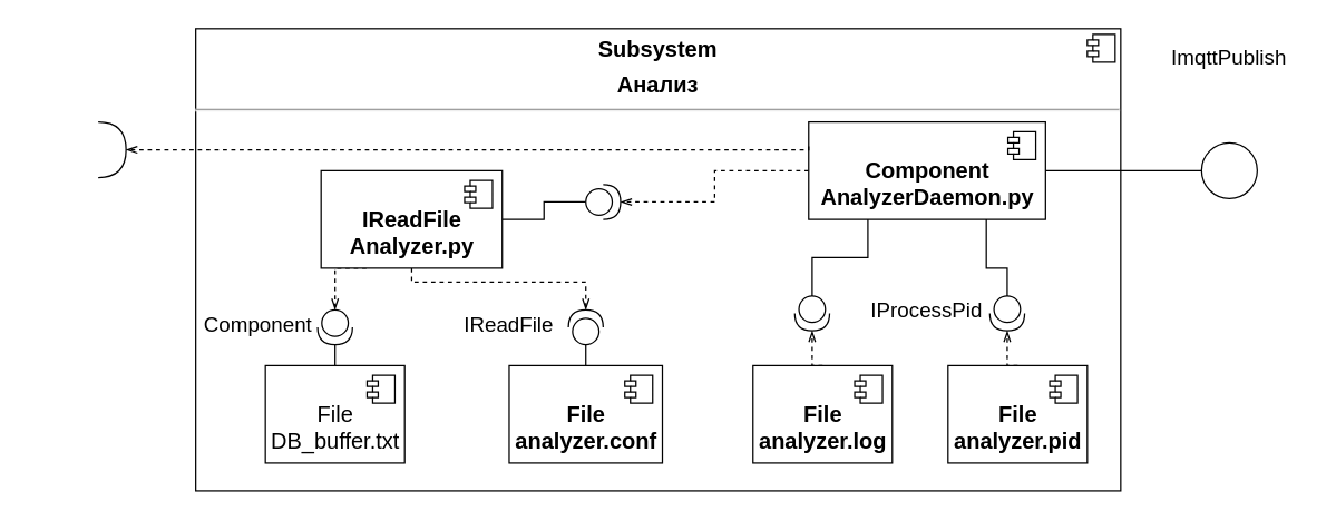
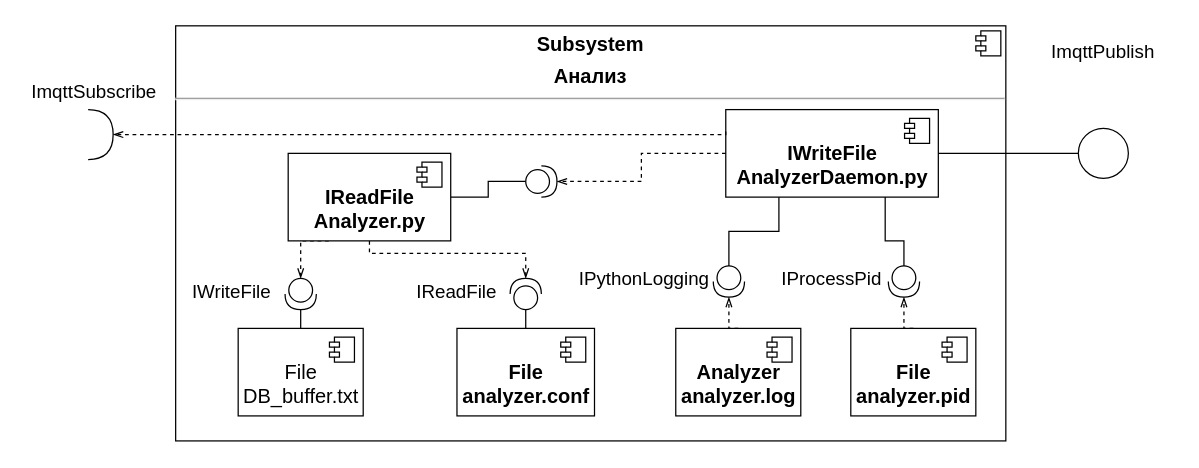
  <mxCell id="0" />
  <mxCell id="1" parent="0" />
  <mxCell id="2" value="&lt;p style=&quot;margin: 6px 0px 0px ; text-align: center ; font-size: 16px&quot;&gt;&lt;b&gt;&lt;font style=&quot;font-size: 16px&quot;&gt;Subsystem&lt;/font&gt;&lt;/b&gt;&lt;/p&gt;&lt;p style=&quot;margin: 6px 0px 0px ; text-align: center ; font-size: 16px&quot;&gt;&lt;b&gt;Анализ&lt;/b&gt;&lt;/p&gt;&lt;hr style=&quot;font-size: 16px&quot;&gt;&lt;p style=&quot;margin: 0px 0px 0px 8px ; font-size: 16px&quot;&gt;&lt;br&gt;&lt;/p&gt;" style="align=left;overflow=fill;html=1;dropTarget=0;" vertex="1" parent="1"><mxGeometry x="140" y="20" width="664" height="332" as="geometry" /></mxCell>
  <mxCell id="3" value="" style="shape=component;jettyWidth=8;jettyHeight=4;" vertex="1" parent="2"><mxGeometry x="1" width="20" height="20" relative="1" as="geometry"><mxPoint x="-24" y="4" as="offset" /></mxGeometry></mxCell>
  <mxCell id="4" style="edgeStyle=orthogonalEdgeStyle;rounded=0;orthogonalLoop=1;jettySize=auto;html=1;exitX=0.5;exitY=0;exitDx=0;exitDy=0;entryX=0;entryY=0.5;entryDx=0;entryDy=0;entryPerimeter=0;endArrow=none;endFill=0;" edge="1" parent="1" source="5" target="28"><mxGeometry relative="1" as="geometry" /></mxCell>
  <mxCell id="5" value="&lt;b style=&quot;font-size: 16px&quot;&gt;&lt;br&gt;File&lt;br&gt;analyzer.conf&lt;br&gt;&lt;/b&gt;" style="html=1;dropTarget=0;" vertex="1" parent="1"><mxGeometry x="365" y="262" width="110" height="70" as="geometry" /></mxCell>
  <mxCell id="6" value="" style="shape=component;jettyWidth=8;jettyHeight=4;" vertex="1" parent="5"><mxGeometry x="1" width="20" height="20" relative="1" as="geometry"><mxPoint x="-27" y="7" as="offset" /></mxGeometry></mxCell>
  <mxCell id="7" style="edgeStyle=orthogonalEdgeStyle;rounded=0;orthogonalLoop=1;jettySize=auto;html=1;exitX=0.5;exitY=0;exitDx=0;exitDy=0;entryX=1;entryY=0.5;entryDx=0;entryDy=0;entryPerimeter=0;endArrow=none;endFill=0;" edge="1" parent="1" source="8" target="39"><mxGeometry relative="1" as="geometry" /></mxCell>
  <mxCell id="8" value="&lt;font style=&quot;font-size: 16px&quot;&gt;&lt;br&gt;File&lt;br&gt;DB_buffer.txt&lt;/font&gt;" style="html=1;dropTarget=0;" vertex="1" parent="1"><mxGeometry x="190" y="262" width="100" height="70" as="geometry" /></mxCell>
  <mxCell id="9" value="" style="shape=component;jettyWidth=8;jettyHeight=4;" vertex="1" parent="8"><mxGeometry x="1" width="20" height="20" relative="1" as="geometry"><mxPoint x="-27" y="7" as="offset" /></mxGeometry></mxCell>
  <mxCell id="10" style="edgeStyle=orthogonalEdgeStyle;rounded=0;orthogonalLoop=1;jettySize=auto;html=1;exitX=0.5;exitY=0;exitDx=0;exitDy=0;entryX=1;entryY=0.5;entryDx=0;entryDy=0;entryPerimeter=0;dashed=1;endArrow=openThin;endFill=0;" edge="1" parent="1" source="11" target="29"><mxGeometry relative="1" as="geometry" /></mxCell>
- <mxCell id="11" value="&lt;font style=&quot;font-size: 16px&quot;&gt;&lt;br&gt;&lt;/font&gt;&lt;b style=&quot;font-size: 16px&quot;&gt;&lt;font style=&quot;font-size: 16px&quot;&gt;File&lt;br&gt;&lt;/font&gt;&lt;/b&gt;&lt;b style=&quot;font-size: 16px&quot;&gt;analyzer&lt;/b&gt;&lt;b style=&quot;font-size: 16px&quot;&gt;&lt;font style=&quot;font-size: 16px&quot;&gt;.log&lt;/font&gt;&lt;br&gt;&lt;/b&gt;" style="html=1;dropTarget=0;" vertex="1" parent="1"><mxGeometry x="540" y="262" width="100" height="70" as="geometry" /></mxCell>
+ <mxCell id="11" value="&lt;font style=&quot;font-size: 16px&quot;&gt;&lt;br&gt;&lt;/font&gt;&lt;b style=&quot;font-size: 16px&quot;&gt;&lt;font style=&quot;font-size: 16px&quot;&gt;Analyzer&lt;br&gt;&lt;/font&gt;&lt;/b&gt;&lt;b style=&quot;font-size: 16px&quot;&gt;analyzer&lt;/b&gt;&lt;b style=&quot;font-size: 16px&quot;&gt;&lt;font style=&quot;font-size: 16px&quot;&gt;.log&lt;/font&gt;&lt;br&gt;&lt;/b&gt;" style="html=1;dropTarget=0;" vertex="1" parent="1"><mxGeometry x="540" y="262" width="100" height="70" as="geometry" /></mxCell>
  <mxCell id="12" value="" style="shape=component;jettyWidth=8;jettyHeight=4;" vertex="1" parent="11"><mxGeometry x="1" width="20" height="20" relative="1" as="geometry"><mxPoint x="-27" y="7" as="offset" /></mxGeometry></mxCell>
  <mxCell id="13" style="edgeStyle=orthogonalEdgeStyle;rounded=0;orthogonalLoop=1;jettySize=auto;html=1;exitX=0.5;exitY=0;exitDx=0;exitDy=0;entryX=1;entryY=0.5;entryDx=0;entryDy=0;entryPerimeter=0;dashed=1;endArrow=openThin;endFill=0;" edge="1" parent="1" source="14" target="31"><mxGeometry relative="1" as="geometry" /></mxCell>
  <mxCell id="14" value="&lt;b style=&quot;font-size: 16px&quot;&gt;&lt;br&gt;File&lt;br&gt;&lt;/b&gt;&lt;b style=&quot;font-size: 16px&quot;&gt;analyzer&lt;/b&gt;&lt;b style=&quot;font-size: 16px&quot;&gt;.pid&lt;br&gt;&lt;/b&gt;" style="html=1;dropTarget=0;" vertex="1" parent="1"><mxGeometry x="680" y="262" width="100" height="70" as="geometry" /></mxCell>
  <mxCell id="15" value="" style="shape=component;jettyWidth=8;jettyHeight=4;" vertex="1" parent="14"><mxGeometry x="1" width="20" height="20" relative="1" as="geometry"><mxPoint x="-27" y="7" as="offset" /></mxGeometry></mxCell>
  <mxCell id="16" style="edgeStyle=orthogonalEdgeStyle;rounded=0;orthogonalLoop=1;jettySize=auto;html=1;exitX=0.5;exitY=1;exitDx=0;exitDy=0;entryX=1;entryY=0.5;entryDx=0;entryDy=0;entryPerimeter=0;dashed=1;endArrow=openThin;endFill=0;" edge="1" parent="1" source="19" target="28"><mxGeometry relative="1" as="geometry"><Array as="points"><mxPoint x="295" y="202" /><mxPoint x="420" y="202" /></Array></mxGeometry></mxCell>
  <mxCell id="17" style="edgeStyle=orthogonalEdgeStyle;rounded=0;orthogonalLoop=1;jettySize=auto;html=1;exitX=1;exitY=0.5;exitDx=0;exitDy=0;entryX=0;entryY=0.5;entryDx=0;entryDy=0;entryPerimeter=0;endArrow=none;endFill=0;" edge="1" parent="1" source="19" target="27"><mxGeometry relative="1" as="geometry" /></mxCell>
  <mxCell id="18" style="edgeStyle=orthogonalEdgeStyle;rounded=0;orthogonalLoop=1;jettySize=auto;html=1;exitX=0.25;exitY=1;exitDx=0;exitDy=0;entryX=0;entryY=0.5;entryDx=0;entryDy=0;entryPerimeter=0;dashed=1;endArrow=openThin;endFill=0;" edge="1" parent="1" source="19" target="39"><mxGeometry relative="1" as="geometry" /></mxCell>
  <mxCell id="19" value="&lt;font style=&quot;font-size: 16px&quot;&gt;&lt;br&gt;&lt;/font&gt;&lt;b style=&quot;font-size: 16px&quot;&gt;&lt;font style=&quot;font-size: 16px&quot;&gt;IReadFile&lt;br&gt;Analyzer.py&lt;/font&gt;&lt;br&gt;&lt;/b&gt;" style="html=1;dropTarget=0;" vertex="1" parent="1"><mxGeometry x="230" y="122" width="130" height="70" as="geometry" /></mxCell>
  <mxCell id="20" value="" style="shape=component;jettyWidth=8;jettyHeight=4;" vertex="1" parent="19"><mxGeometry x="1" width="20" height="20" relative="1" as="geometry"><mxPoint x="-27" y="7" as="offset" /></mxGeometry></mxCell>
  <mxCell id="21" style="edgeStyle=orthogonalEdgeStyle;rounded=0;orthogonalLoop=1;jettySize=auto;html=1;exitX=0;exitY=0.5;exitDx=0;exitDy=0;entryX=1;entryY=0.5;entryDx=0;entryDy=0;entryPerimeter=0;dashed=1;endArrow=openThin;endFill=0;" edge="1" parent="1" source="24" target="27"><mxGeometry relative="1" as="geometry" /></mxCell>
  <mxCell id="22" style="edgeStyle=orthogonalEdgeStyle;rounded=0;orthogonalLoop=1;jettySize=auto;html=1;exitX=0.25;exitY=1;exitDx=0;exitDy=0;entryX=0;entryY=0.5;entryDx=0;entryDy=0;entryPerimeter=0;endArrow=none;endFill=0;" edge="1" parent="1" source="24" target="29"><mxGeometry relative="1" as="geometry" /></mxCell>
  <mxCell id="23" style="edgeStyle=orthogonalEdgeStyle;rounded=0;orthogonalLoop=1;jettySize=auto;html=1;exitX=1;exitY=0.5;exitDx=0;exitDy=0;entryX=0;entryY=0.5;entryDx=0;entryDy=0;endArrow=none;endFill=0;" edge="1" parent="1" source="24" target="35"><mxGeometry relative="1" as="geometry" /></mxCell>
- <mxCell id="24" value="&lt;b style=&quot;font-size: 16px&quot;&gt;&lt;br&gt;Component&lt;br&gt;AnalyzerDaemon.py&lt;br&gt;&lt;/b&gt;" style="html=1;dropTarget=0;" vertex="1" parent="1"><mxGeometry x="580" y="87" width="170" height="70" as="geometry" /></mxCell>
+ <mxCell id="24" value="&lt;b style=&quot;font-size: 16px&quot;&gt;&lt;br&gt;IWriteFile&lt;br&gt;AnalyzerDaemon.py&lt;br&gt;&lt;/b&gt;" style="html=1;dropTarget=0;" vertex="1" parent="1"><mxGeometry x="580" y="87" width="170" height="70" as="geometry" /></mxCell>
  <mxCell id="25" value="" style="shape=component;jettyWidth=8;jettyHeight=4;" vertex="1" parent="24"><mxGeometry x="1" width="20" height="20" relative="1" as="geometry"><mxPoint x="-27" y="7" as="offset" /></mxGeometry></mxCell>
  <mxCell id="26" style="edgeStyle=orthogonalEdgeStyle;rounded=0;orthogonalLoop=1;jettySize=auto;html=1;exitX=0;exitY=0.25;exitDx=0;exitDy=0;entryX=1;entryY=0.5;entryDx=0;entryDy=0;entryPerimeter=0;endArrow=openThin;endFill=0;dashed=1;" edge="1" parent="1" source="24" target="37"><mxGeometry relative="1" as="geometry"><mxPoint x="170" y="297" as="sourcePoint" /><Array as="points"><mxPoint x="580" y="107" /></Array></mxGeometry></mxCell>
  <mxCell id="27" value="" style="shape=providedRequiredInterface;html=1;verticalLabelPosition=bottom;" vertex="1" parent="1"><mxGeometry x="420" y="132" width="25" height="25" as="geometry" /></mxCell>
  <mxCell id="28" value="" style="shape=providedRequiredInterface;html=1;verticalLabelPosition=bottom;rotation=-90;" vertex="1" parent="1"><mxGeometry x="407.5" y="222" width="25" height="25" as="geometry" /></mxCell>
  <mxCell id="29" value="" style="shape=providedRequiredInterface;html=1;verticalLabelPosition=bottom;rotation=90;" vertex="1" parent="1"><mxGeometry x="570" y="212" width="25" height="25" as="geometry" /></mxCell>
  <mxCell id="30" style="edgeStyle=orthogonalEdgeStyle;rounded=0;orthogonalLoop=1;jettySize=auto;html=1;exitX=0;exitY=0.5;exitDx=0;exitDy=0;exitPerimeter=0;entryX=0.75;entryY=1;entryDx=0;entryDy=0;endArrow=none;endFill=0;" edge="1" parent="1" source="31" target="24"><mxGeometry relative="1" as="geometry"><Array as="points"><mxPoint x="723" y="192" /></Array></mxGeometry></mxCell>
  <mxCell id="31" value="" style="shape=providedRequiredInterface;html=1;verticalLabelPosition=bottom;rotation=90;" vertex="1" parent="1"><mxGeometry x="710" y="212" width="25" height="25" as="geometry" /></mxCell>
  <mxCell id="32" value="&lt;font style=&quot;font-size: 15px&quot;&gt;IReadFile&lt;/font&gt;" style="text;html=1;strokeColor=none;fillColor=none;align=center;verticalAlign=middle;whiteSpace=wrap;rounded=0;" vertex="1" parent="1"><mxGeometry x="310" y="222" width="110" height="20" as="geometry" /></mxCell>
+ <mxCell id="33" value="&lt;font style=&quot;font-size: 15px&quot;&gt;IPythonLogging&lt;/font&gt;" style="text;html=1;strokeColor=none;fillColor=none;align=center;verticalAlign=middle;whiteSpace=wrap;rounded=0;" vertex="1" parent="1"><mxGeometry x="460" y="212" width="110" height="20" as="geometry" /></mxCell>
  <mxCell id="34" value="&lt;font style=&quot;font-size: 15px&quot;&gt;IProcessPid&lt;/font&gt;" style="text;html=1;strokeColor=none;fillColor=none;align=center;verticalAlign=middle;whiteSpace=wrap;rounded=0;" vertex="1" parent="1"><mxGeometry x="610" y="212" width="110" height="20" as="geometry" /></mxCell>
  <mxCell id="35" value="" style="ellipse;whiteSpace=wrap;html=1;aspect=fixed;" vertex="1" parent="1"><mxGeometry x="862" y="102" width="40" height="40" as="geometry" /></mxCell>
  <mxCell id="36" value="&lt;span style=&quot;font-size: 15px&quot;&gt;ImqttPublish&lt;/span&gt;" style="text;html=1;strokeColor=none;fillColor=none;align=center;verticalAlign=middle;whiteSpace=wrap;rounded=0;" vertex="1" parent="1"><mxGeometry x="827" y="29.5" width="110" height="20" as="geometry" /></mxCell>
  <mxCell id="37" value="" style="shape=requiredInterface;html=1;verticalLabelPosition=bottom;" vertex="1" parent="1"><mxGeometry x="70" y="87" width="20" height="40" as="geometry" /></mxCell>
+ <mxCell id="38" value="&lt;span style=&quot;font-size: 15px&quot;&gt;ImqttSubscribe&lt;/span&gt;" style="text;html=1;strokeColor=none;fillColor=none;align=center;verticalAlign=middle;whiteSpace=wrap;rounded=0;" vertex="1" parent="1"><mxGeometry x="20" y="62" width="110" height="20" as="geometry" /></mxCell>
  <mxCell id="39" value="" style="shape=providedRequiredInterface;html=1;verticalLabelPosition=bottom;rotation=90;" vertex="1" parent="1"><mxGeometry x="227.5" y="222" width="25" height="25" as="geometry" /></mxCell>
- <mxCell id="40" value="&lt;font style=&quot;font-size: 15px&quot;&gt;Component&lt;/font&gt;" style="text;html=1;strokeColor=none;fillColor=none;align=center;verticalAlign=middle;whiteSpace=wrap;rounded=0;" vertex="1" parent="1"><mxGeometry x="130" y="222" width="110" height="20" as="geometry" /></mxCell>
+ <mxCell id="40" value="&lt;font style=&quot;font-size: 15px&quot;&gt;IWriteFile&lt;/font&gt;" style="text;html=1;strokeColor=none;fillColor=none;align=center;verticalAlign=middle;whiteSpace=wrap;rounded=0;" vertex="1" parent="1"><mxGeometry x="130" y="222" width="110" height="20" as="geometry" /></mxCell>
